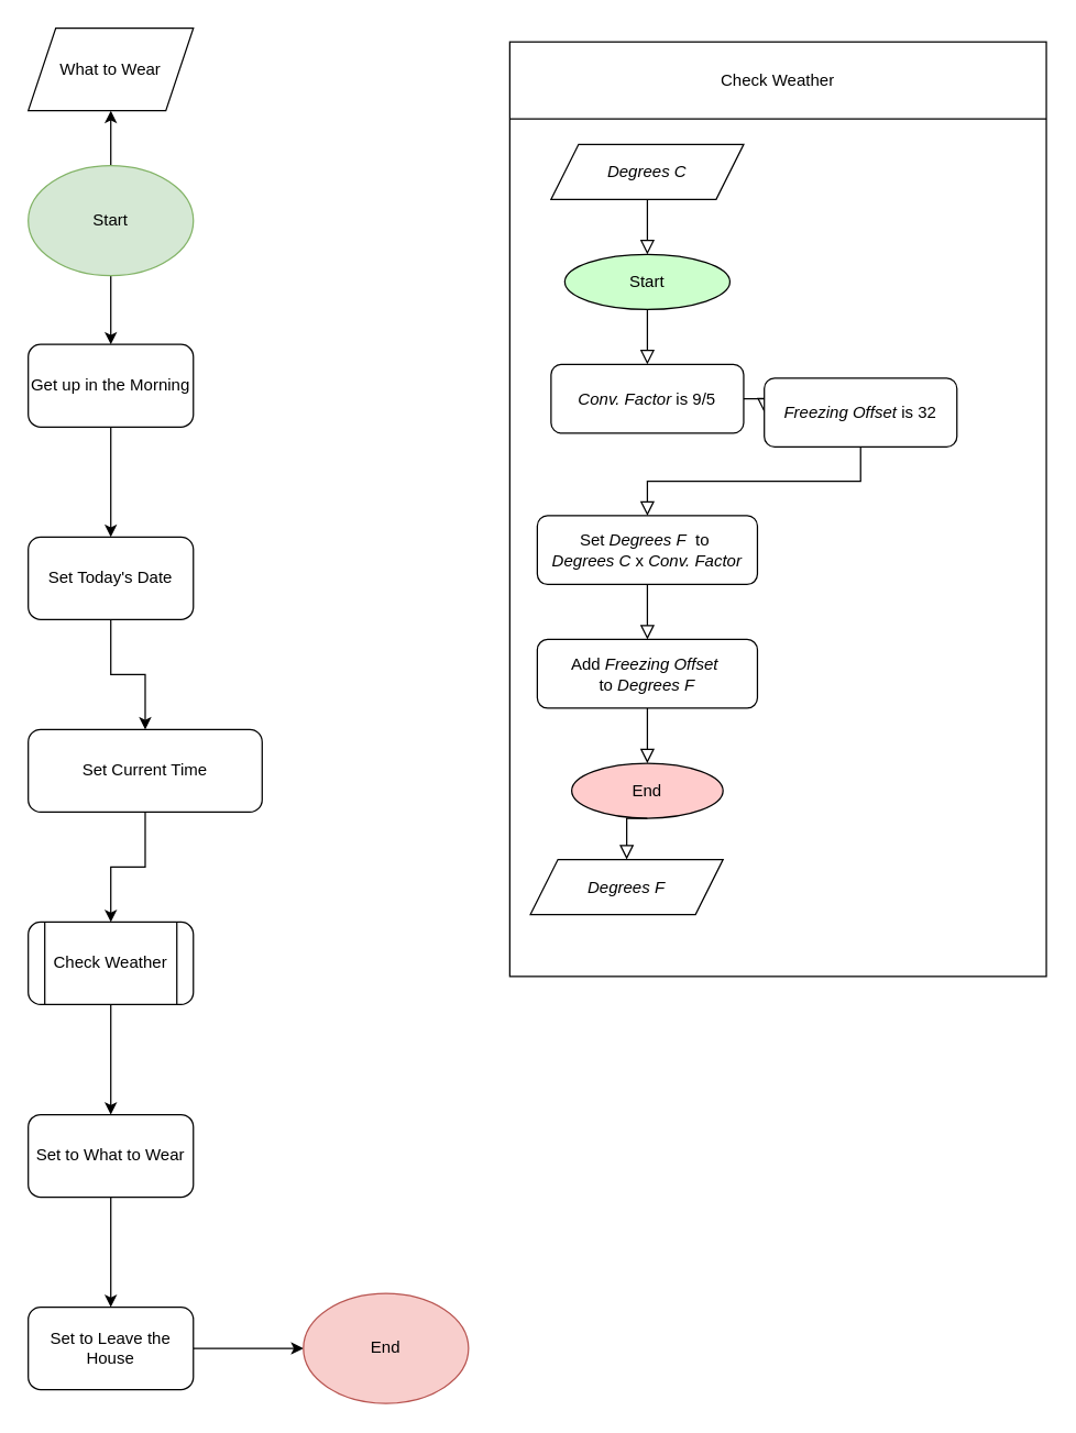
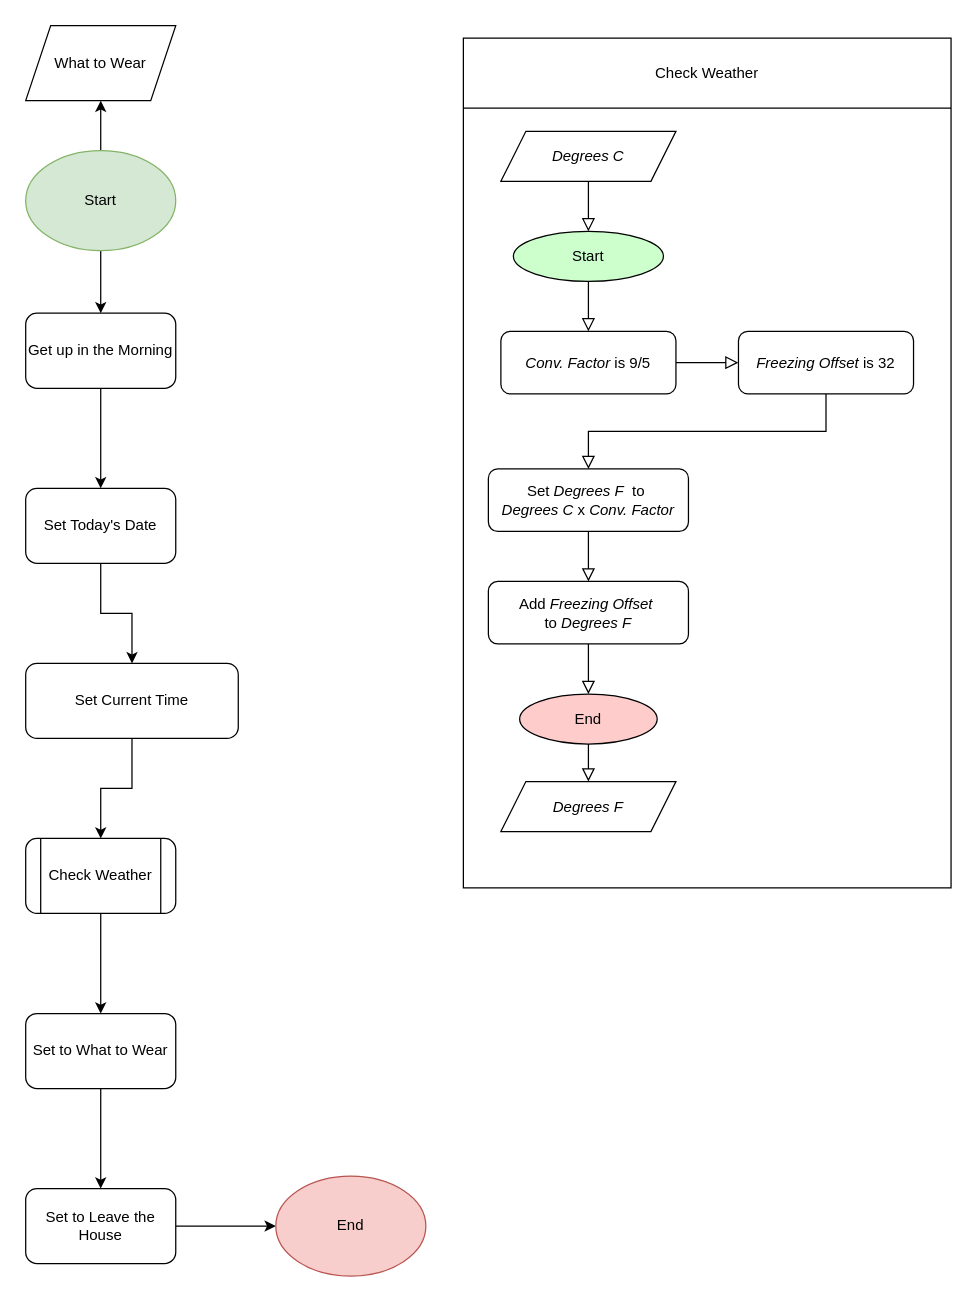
  <mxCell id="0" />
  <mxCell id="1" parent="0" />
  <mxCell id="2" value="" style="edgeStyle=orthogonalEdgeStyle;rounded=0;orthogonalLoop=1;jettySize=auto;html=1;" edge="1" parent="1" source="4" target="6"><mxGeometry relative="1" as="geometry" /></mxCell>
  <mxCell id="3" value="" style="edgeStyle=orthogonalEdgeStyle;rounded=0;orthogonalLoop=1;jettySize=auto;html=1;" edge="1" parent="1" source="4" target="39"><mxGeometry relative="1" as="geometry" /></mxCell>
  <mxCell id="4" value="Start" style="ellipse;whiteSpace=wrap;html=1;fillColor=#d5e8d4;strokeColor=#82b366;" vertex="1" parent="1"><mxGeometry x="20" y="120" width="120" height="80" as="geometry" /></mxCell>
  <mxCell id="5" value="" style="edgeStyle=orthogonalEdgeStyle;rounded=0;orthogonalLoop=1;jettySize=auto;html=1;" edge="1" parent="1" source="6" target="8"><mxGeometry relative="1" as="geometry" /></mxCell>
  <mxCell id="6" value="Get up in the Morning" style="rounded=1;whiteSpace=wrap;html=1;" vertex="1" parent="1"><mxGeometry x="20" y="250" width="120" height="60" as="geometry" /></mxCell>
  <mxCell id="7" value="" style="edgeStyle=orthogonalEdgeStyle;rounded=0;orthogonalLoop=1;jettySize=auto;html=1;" edge="1" parent="1" source="8" target="10"><mxGeometry relative="1" as="geometry" /></mxCell>
  <mxCell id="8" value="Set Today's Date" style="whiteSpace=wrap;html=1;rounded=1;" vertex="1" parent="1"><mxGeometry x="20" y="390" width="120" height="60" as="geometry" /></mxCell>
  <mxCell id="9" value="" style="edgeStyle=orthogonalEdgeStyle;rounded=0;orthogonalLoop=1;jettySize=auto;html=1;" edge="1" parent="1" source="10" target="12"><mxGeometry relative="1" as="geometry" /></mxCell>
  <mxCell id="10" value="Set Current Time" style="whiteSpace=wrap;html=1;rounded=1;" vertex="1" parent="1"><mxGeometry x="20" y="530" width="170" height="60" as="geometry" /></mxCell>
  <mxCell id="11" value="" style="edgeStyle=orthogonalEdgeStyle;rounded=0;orthogonalLoop=1;jettySize=auto;html=1;" edge="1" parent="1" source="12"><mxGeometry relative="1" as="geometry"><mxPoint x="80" y="810" as="targetPoint" /></mxGeometry></mxCell>
  <mxCell id="12" value="Check Weather" style="shape=process;whiteSpace=wrap;html=1;backgroundOutline=1;rounded=1;" vertex="1" parent="1"><mxGeometry x="20" y="670" width="120" height="60" as="geometry" /></mxCell>
  <mxCell id="13" value="" style="rounded=0;html=1;jettySize=auto;orthogonalLoop=1;fontSize=11;endArrow=block;endFill=0;endSize=8;strokeWidth=1;shadow=0;labelBackgroundColor=none;edgeStyle=orthogonalEdgeStyle;entryX=0.5;entryY=0;entryDx=0;entryDy=0;exitX=0.5;exitY=1;exitDx=0;exitDy=0;" edge="1" parent="1"><mxGeometry relative="1" as="geometry"><mxPoint x="420" y="527" as="targetPoint" /><mxPoint x="410" y="600" as="sourcePoint" /></mxGeometry></mxCell>
  <mxCell id="14" value="" style="shape=table;startSize=0;container=1;collapsible=0;childLayout=tableLayout;" vertex="1" parent="1"><mxGeometry x="370" y="30" width="390" height="679.5" as="geometry" /></mxCell>
  <mxCell id="15" value="" style="shape=tableRow;horizontal=0;startSize=0;swimlaneHead=0;swimlaneBody=0;strokeColor=inherit;top=0;left=0;bottom=0;right=0;collapsible=0;dropTarget=0;fillColor=none;points=[[0,0.5],[1,0.5]];portConstraint=eastwest;" vertex="1" parent="14"><mxGeometry width="390" height="56" as="geometry" /></mxCell>
  <mxCell id="16" value="Check Weather" style="shape=partialRectangle;html=1;whiteSpace=wrap;connectable=0;strokeColor=inherit;overflow=hidden;fillColor=none;top=0;left=0;bottom=0;right=0;pointerEvents=1;" vertex="1" parent="15"><mxGeometry width="390" height="56" as="geometry"><mxRectangle width="390" height="56" as="alternateBounds" /></mxGeometry></mxCell>
  <mxCell id="17" value="" style="shape=tableRow;horizontal=0;startSize=0;swimlaneHead=0;swimlaneBody=0;strokeColor=inherit;top=0;left=0;bottom=0;right=0;collapsible=0;dropTarget=0;fillColor=none;points=[[0,0.5],[1,0.5]];portConstraint=eastwest;" vertex="1" parent="14"><mxGeometry y="56" width="390" height="624" as="geometry" /></mxCell>
  <mxCell id="18" value="" style="shape=partialRectangle;html=1;whiteSpace=wrap;connectable=0;strokeColor=inherit;overflow=hidden;fillColor=none;top=0;left=0;bottom=0;right=0;pointerEvents=1;" vertex="1" parent="17"><mxGeometry width="390" height="624" as="geometry"><mxRectangle width="390" height="624" as="alternateBounds" /></mxGeometry></mxCell>
  <mxCell id="19" value="Start" style="ellipse;whiteSpace=wrap;html=1;fillColor=#CCFFCC;" vertex="1" parent="1"><mxGeometry x="410" y="184.5" width="120" height="40" as="geometry" /></mxCell>
  <mxCell id="20" value="" style="rounded=0;html=1;jettySize=auto;orthogonalLoop=1;fontSize=11;endArrow=block;endFill=0;endSize=8;strokeWidth=1;shadow=0;labelBackgroundColor=none;edgeStyle=orthogonalEdgeStyle;exitX=0.5;exitY=1;exitDx=0;exitDy=0;fillColor=none;entryX=0.5;entryY=0;entryDx=0;entryDy=0;" edge="1" parent="1" source="19" target="24"><mxGeometry relative="1" as="geometry"><mxPoint x="490" y="334.5" as="sourcePoint" /><mxPoint x="560" y="234.5" as="targetPoint" /><Array as="points" /></mxGeometry></mxCell>
  <mxCell id="21" value="Add &lt;i&gt;Freezing Offset&amp;nbsp;&lt;br&gt;&lt;/i&gt;to &lt;i&gt;Degrees F&lt;br&gt;&lt;/i&gt;" style="rounded=1;whiteSpace=wrap;html=1;fontSize=12;glass=0;strokeWidth=1;shadow=0;" vertex="1" parent="1"><mxGeometry x="390" y="464.5" width="160" height="50" as="geometry" /></mxCell>
  <mxCell id="22" value="Set &lt;i&gt;Degrees F&amp;nbsp; &lt;/i&gt;to&amp;nbsp;&lt;br&gt;&lt;i&gt;Degrees C &lt;/i&gt;x&lt;i&gt; Conv. Factor&lt;/i&gt;" style="rounded=1;whiteSpace=wrap;html=1;fontSize=12;glass=0;strokeWidth=1;shadow=0;" vertex="1" parent="1"><mxGeometry x="390" y="374.5" width="160" height="50" as="geometry" /></mxCell>
  <mxCell id="23" value="" style="rounded=0;html=1;jettySize=auto;orthogonalLoop=1;fontSize=11;endArrow=block;endFill=0;endSize=8;strokeWidth=1;shadow=0;labelBackgroundColor=none;edgeStyle=orthogonalEdgeStyle;entryX=0.5;entryY=0;entryDx=0;entryDy=0;exitX=0.5;exitY=1;exitDx=0;exitDy=0;" edge="1" parent="1" source="22" target="21"><mxGeometry relative="1" as="geometry"><mxPoint x="480" y="454.5" as="targetPoint" /><mxPoint x="470" y="514.5" as="sourcePoint" /></mxGeometry></mxCell>
  <mxCell id="24" value="&lt;i&gt;Conv. Factor&lt;/i&gt;&amp;nbsp;is 9/5" style="rounded=1;whiteSpace=wrap;html=1;fontSize=12;glass=0;strokeWidth=1;shadow=0;" vertex="1" parent="1"><mxGeometry x="400" y="264.5" width="140" height="50" as="geometry" /></mxCell>
  <mxCell id="25" value="" style="rounded=0;html=1;jettySize=auto;orthogonalLoop=1;fontSize=11;endArrow=block;endFill=0;endSize=8;strokeWidth=1;shadow=0;labelBackgroundColor=none;edgeStyle=orthogonalEdgeStyle;exitX=1;exitY=0.5;exitDx=0;exitDy=0;entryX=0;entryY=0.5;entryDx=0;entryDy=0;" edge="1" parent="1" source="24" target="26"><mxGeometry relative="1" as="geometry"><mxPoint x="470" y="354.5" as="targetPoint" /><mxPoint x="475" y="364.5" as="sourcePoint" /></mxGeometry></mxCell>
- <mxCell id="26" value="&lt;i&gt;Freezing Offset&lt;/i&gt;&amp;nbsp;is 32" style="rounded=1;whiteSpace=wrap;html=1;fontSize=12;glass=0;strokeWidth=1;shadow=0;" vertex="1" parent="1"><mxGeometry x="555" y="274.5" width="140" height="50" as="geometry" /></mxCell>
+ <mxCell id="26" value="&lt;i&gt;Freezing Offset&lt;/i&gt;&amp;nbsp;is 32" style="rounded=1;whiteSpace=wrap;html=1;fontSize=12;glass=0;strokeWidth=1;shadow=0;" vertex="1" parent="1"><mxGeometry x="590" y="264.5" width="140" height="50" as="geometry" /></mxCell>
  <mxCell id="27" value="" style="rounded=0;html=1;jettySize=auto;orthogonalLoop=1;fontSize=11;endArrow=block;endFill=0;endSize=8;strokeWidth=1;shadow=0;labelBackgroundColor=none;edgeStyle=orthogonalEdgeStyle;exitX=0.5;exitY=1;exitDx=0;exitDy=0;entryX=0.5;entryY=0;entryDx=0;entryDy=0;" edge="1" parent="1" source="26" target="22"><mxGeometry relative="1" as="geometry"><mxPoint x="470" y="504.5" as="targetPoint" /><mxPoint x="475" y="514.5" as="sourcePoint" /></mxGeometry></mxCell>
  <mxCell id="28" value="End" style="ellipse;whiteSpace=wrap;html=1;fillColor=#FFCCCC;" vertex="1" parent="1"><mxGeometry x="415" y="554.5" width="110" height="40" as="geometry" /></mxCell>
  <mxCell id="29" value="" style="rounded=0;html=1;jettySize=auto;orthogonalLoop=1;fontSize=11;endArrow=block;endFill=0;endSize=8;strokeWidth=1;shadow=0;labelBackgroundColor=none;edgeStyle=orthogonalEdgeStyle;entryX=0.5;entryY=0;entryDx=0;entryDy=0;exitX=0.5;exitY=1;exitDx=0;exitDy=0;" edge="1" parent="1" source="28" target="32"><mxGeometry relative="1" as="geometry"><mxPoint x="480" y="474.5" as="targetPoint" /><mxPoint x="790" y="544.5" as="sourcePoint" /></mxGeometry></mxCell>
  <mxCell id="30" value="&lt;i&gt;Degrees C&lt;/i&gt;" style="shape=parallelogram;perimeter=parallelogramPerimeter;whiteSpace=wrap;html=1;fixedSize=1;fillStyle=solid;fillColor=#FFFFFF;" vertex="1" parent="1"><mxGeometry x="400" y="104.5" width="140" height="40" as="geometry" /></mxCell>
  <mxCell id="31" value="" style="rounded=0;html=1;jettySize=auto;orthogonalLoop=1;fontSize=11;endArrow=block;endFill=0;endSize=8;strokeWidth=1;shadow=0;labelBackgroundColor=none;edgeStyle=orthogonalEdgeStyle;entryX=0.5;entryY=0;entryDx=0;entryDy=0;exitX=0.5;exitY=1;exitDx=0;exitDy=0;" edge="1" parent="1" source="30" target="19"><mxGeometry relative="1" as="geometry"><mxPoint x="480" y="474.5" as="targetPoint" /><mxPoint x="480" y="434.5" as="sourcePoint" /></mxGeometry></mxCell>
- <mxCell id="32" value="&lt;i&gt;Degrees F&lt;/i&gt;" style="shape=parallelogram;perimeter=parallelogramPerimeter;whiteSpace=wrap;html=1;fixedSize=1;fillStyle=solid;fillColor=#FFFFFF;" vertex="1" parent="1"><mxGeometry x="385" y="624.5" width="140" height="40" as="geometry" /></mxCell>
+ <mxCell id="32" value="&lt;i&gt;Degrees F&lt;/i&gt;" style="shape=parallelogram;perimeter=parallelogramPerimeter;whiteSpace=wrap;html=1;fixedSize=1;fillStyle=solid;fillColor=#FFFFFF;" vertex="1" parent="1"><mxGeometry x="400" y="624.5" width="140" height="40" as="geometry" /></mxCell>
  <mxCell id="33" value="" style="rounded=0;html=1;jettySize=auto;orthogonalLoop=1;fontSize=11;endArrow=block;endFill=0;endSize=8;strokeWidth=1;shadow=0;labelBackgroundColor=none;edgeStyle=orthogonalEdgeStyle;entryX=0.5;entryY=0;entryDx=0;entryDy=0;exitX=0.5;exitY=1;exitDx=0;exitDy=0;" edge="1" parent="1" source="21" target="28"><mxGeometry relative="1" as="geometry"><mxPoint x="480" y="564.5" as="targetPoint" /><mxPoint x="550" y="544.5" as="sourcePoint" /></mxGeometry></mxCell>
  <mxCell id="34" value="" style="edgeStyle=orthogonalEdgeStyle;rounded=0;orthogonalLoop=1;jettySize=auto;html=1;" edge="1" parent="1" source="35" target="37"><mxGeometry relative="1" as="geometry" /></mxCell>
  <mxCell id="35" value="Set to What to Wear" style="rounded=1;whiteSpace=wrap;html=1;" vertex="1" parent="1"><mxGeometry x="20" y="810" width="120" height="60" as="geometry" /></mxCell>
  <mxCell id="36" value="" style="edgeStyle=orthogonalEdgeStyle;rounded=0;orthogonalLoop=1;jettySize=auto;html=1;" edge="1" parent="1" source="37"><mxGeometry relative="1" as="geometry"><mxPoint x="220" y="980" as="targetPoint" /></mxGeometry></mxCell>
  <mxCell id="37" value="Set to Leave the House" style="rounded=1;whiteSpace=wrap;html=1;" vertex="1" parent="1"><mxGeometry x="20" y="950" width="120" height="60" as="geometry" /></mxCell>
  <mxCell id="38" value="End" style="ellipse;whiteSpace=wrap;html=1;fillColor=#f8cecc;strokeColor=#b85450;" vertex="1" parent="1"><mxGeometry x="220" y="940" width="120" height="80" as="geometry" /></mxCell>
  <mxCell id="39" value="What to Wear" style="shape=parallelogram;perimeter=parallelogramPerimeter;whiteSpace=wrap;html=1;fixedSize=1;" vertex="1" parent="1"><mxGeometry x="20" y="20" width="120" height="60" as="geometry" /></mxCell>
